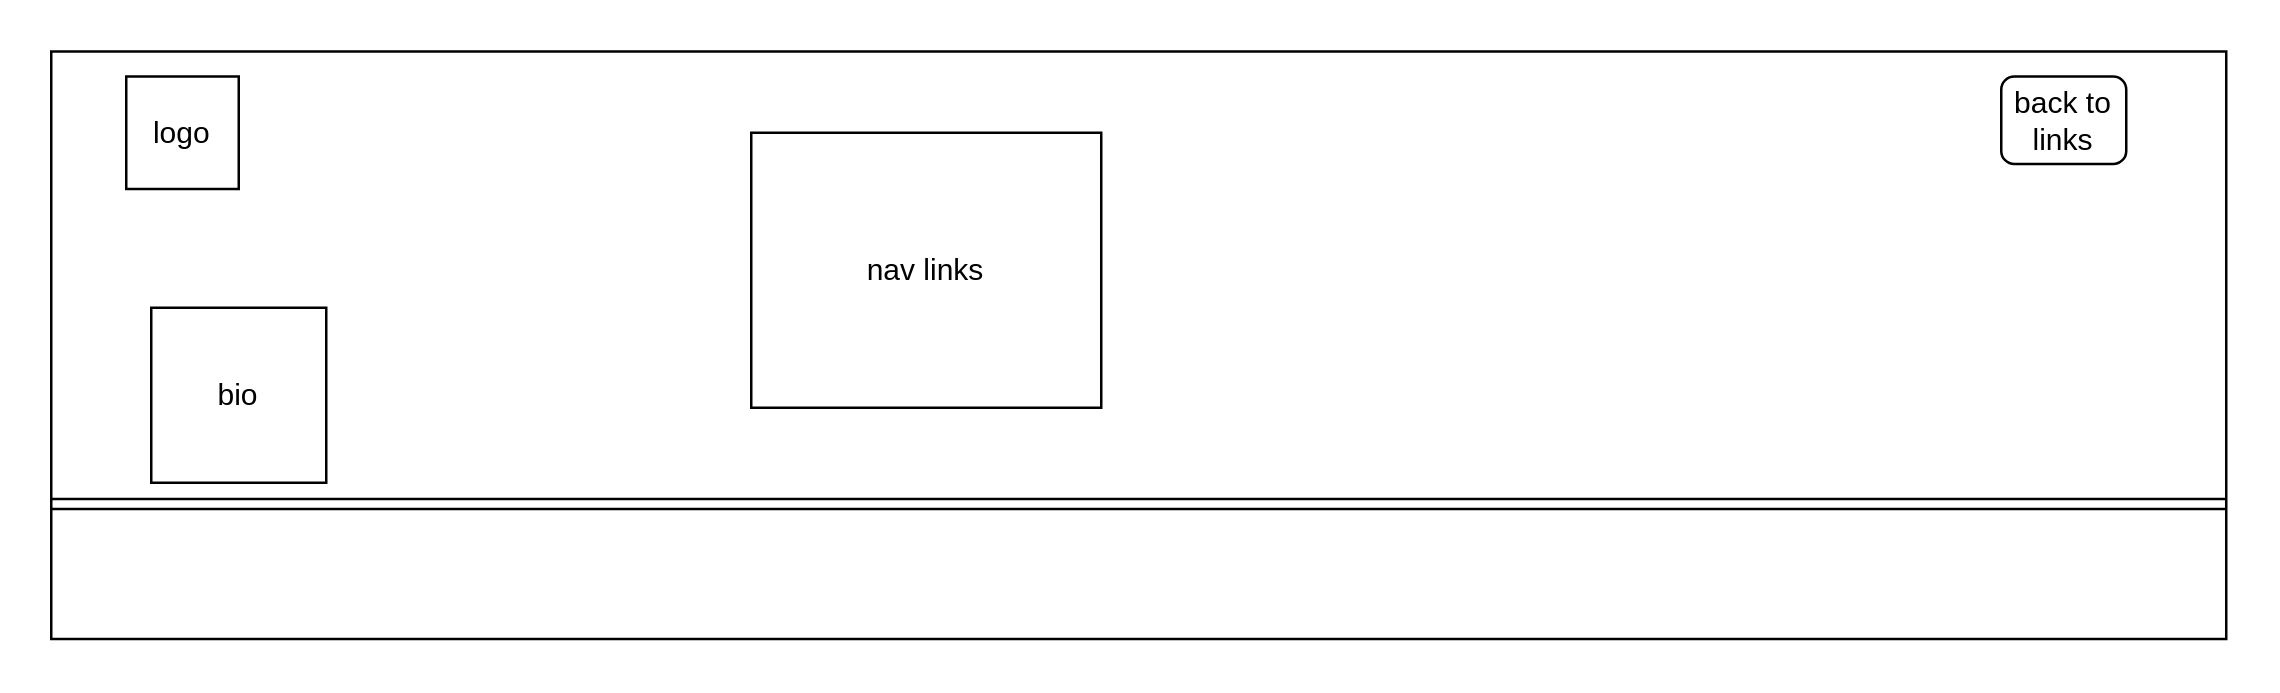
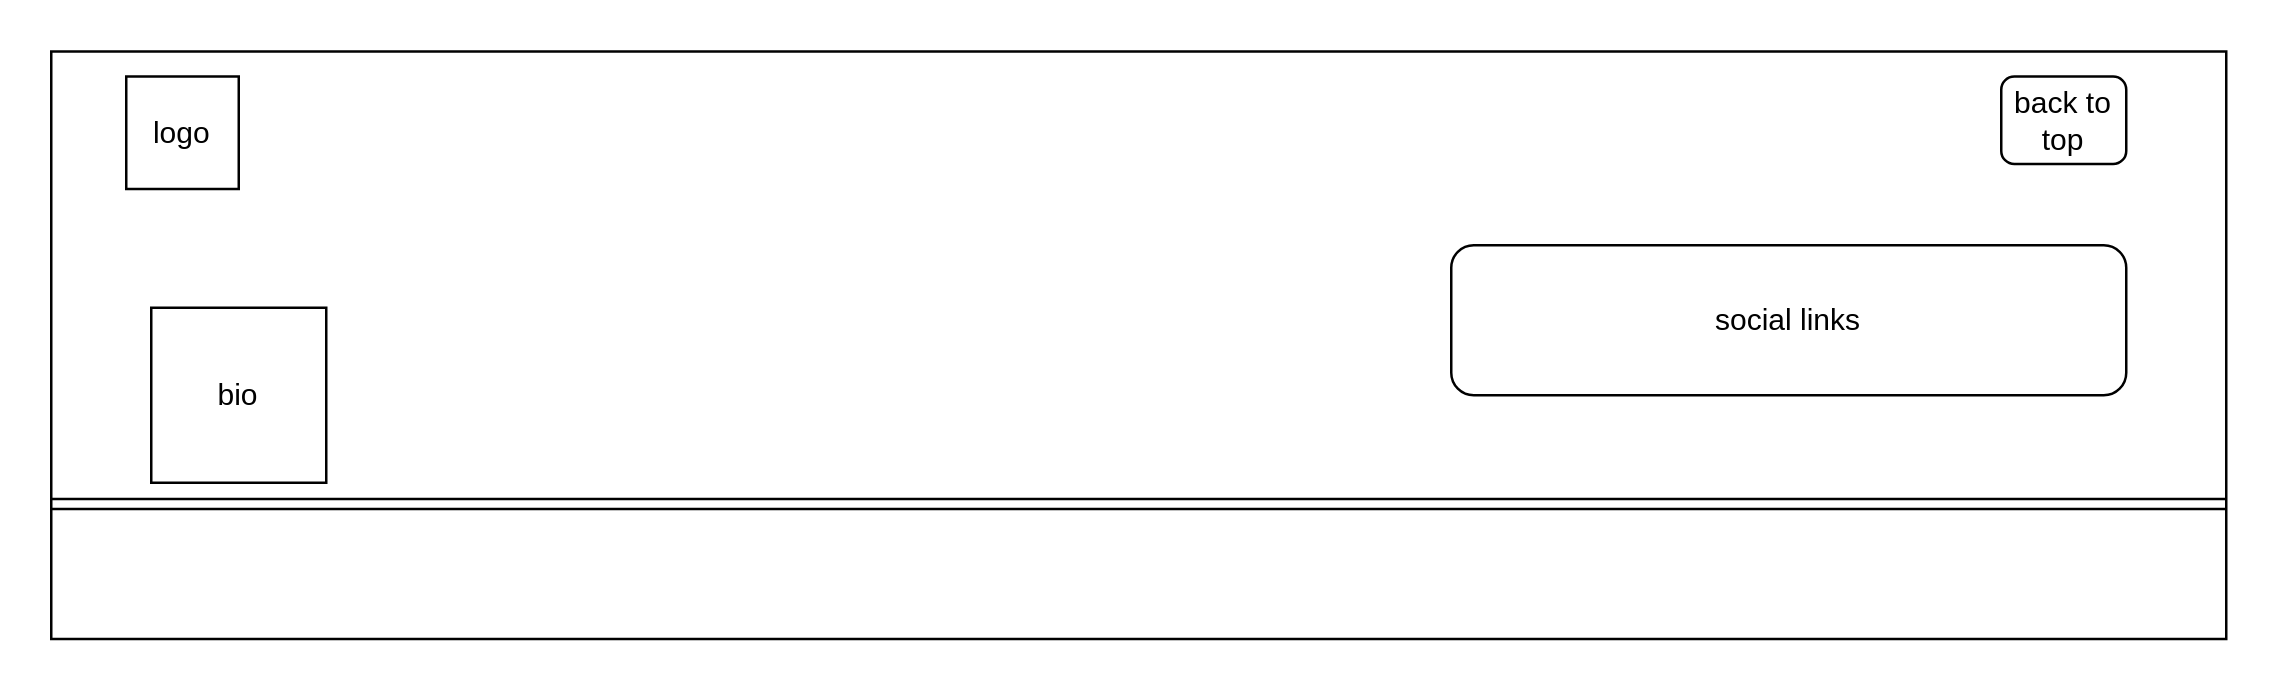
  <mxCell id="0" />
  <mxCell id="1" parent="0" />
  <mxCell id="2" value="" style="whiteSpace=wrap;html=1;" parent="1" vertex="1"><mxGeometry x="20" y="20" width="870" height="235" as="geometry" /></mxCell>
  <mxCell id="3" value="logo" style="whiteSpace=wrap;html=1;aspect=fixed;" parent="1" vertex="1"><mxGeometry x="50" y="30" width="45" height="45" as="geometry" /></mxCell>
  <mxCell id="4" value="bio" style="whiteSpace=wrap;html=1;aspect=fixed;" parent="1" vertex="1"><mxGeometry x="60" y="122.5" width="70" height="70" as="geometry" /></mxCell>
- <mxCell id="6" value="nav links" style="whiteSpace=wrap;html=1;" parent="1" vertex="1"><mxGeometry x="300" y="52.5" width="140" height="110" as="geometry" /></mxCell>
- <mxCell id="7" value="back to links" style="rounded=1;whiteSpace=wrap;html=1;" parent="1" vertex="1"><mxGeometry x="800" y="30" width="50" height="35" as="geometry" /></mxCell>
+ <mxCell id="5" value="social links" style="rounded=1;whiteSpace=wrap;html=1;" parent="1" vertex="1"><mxGeometry x="580" y="97.5" width="270" height="60" as="geometry" /></mxCell>
+ <mxCell id="7" value="back to top" style="rounded=1;whiteSpace=wrap;html=1;" parent="1" vertex="1"><mxGeometry x="800" y="30" width="50" height="35" as="geometry" /></mxCell>
  <mxCell id="8" value="" style="shape=link;html=1;" parent="1" edge="1"><mxGeometry width="100" relative="1" as="geometry"><mxPoint x="20" y="201" as="sourcePoint" /><mxPoint x="890" y="201" as="targetPoint" /><Array as="points" /></mxGeometry></mxCell>
